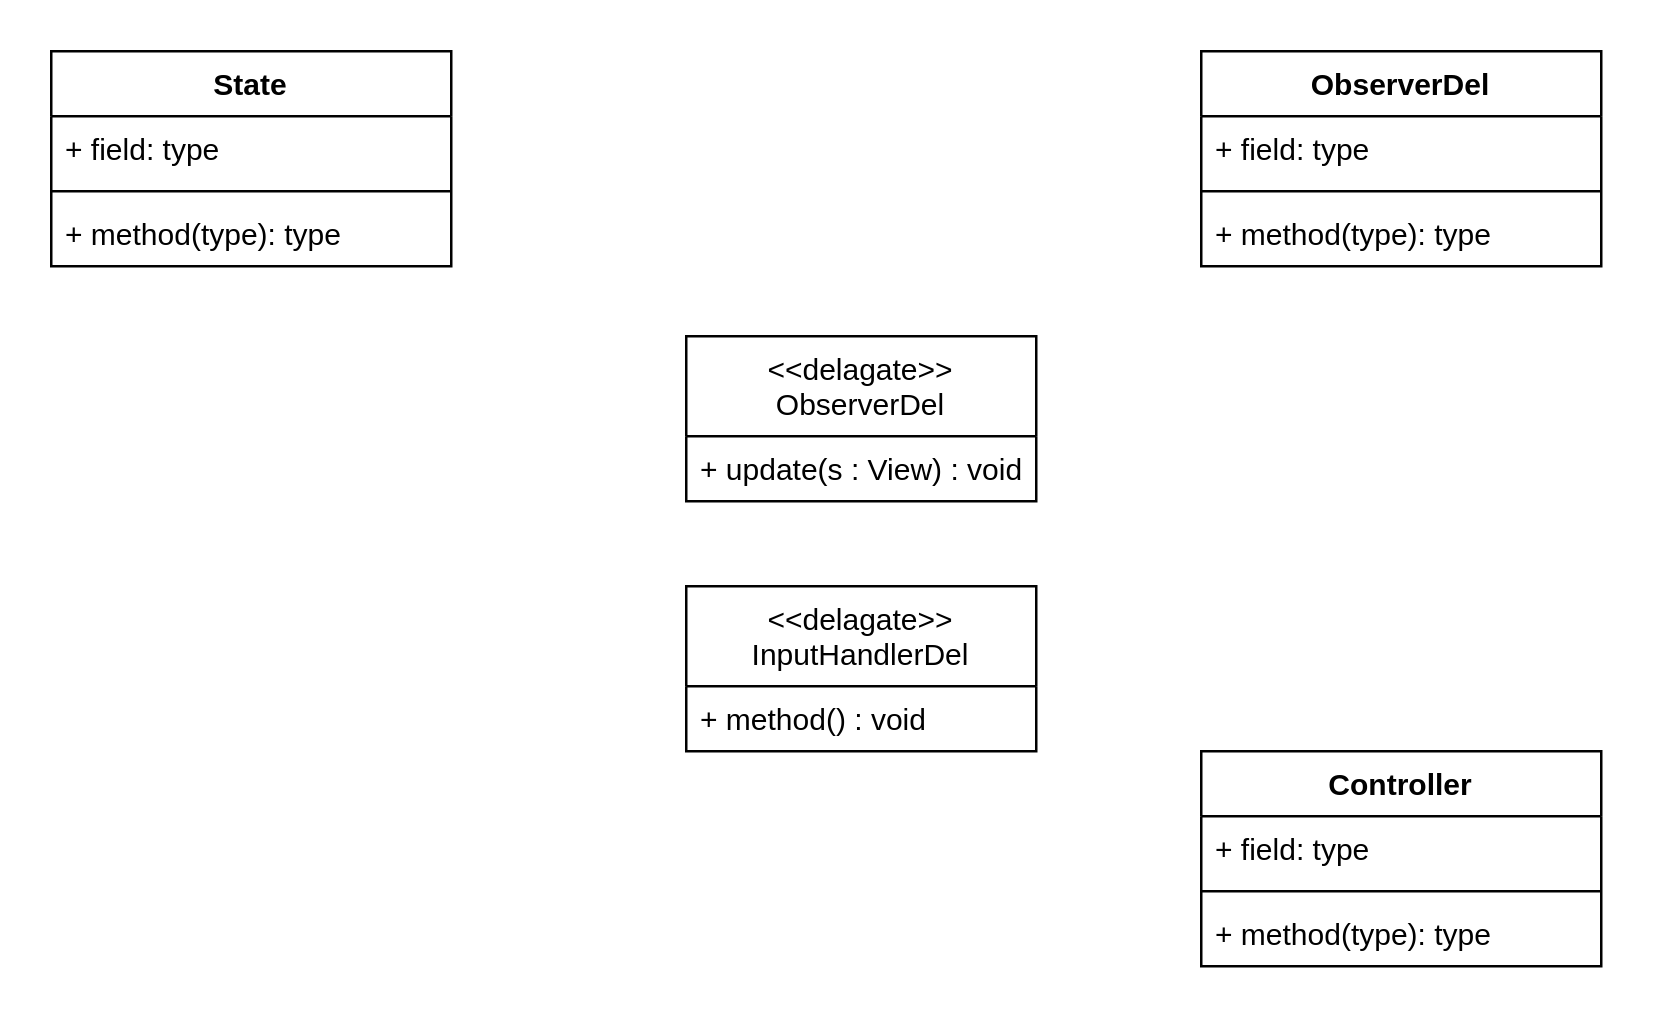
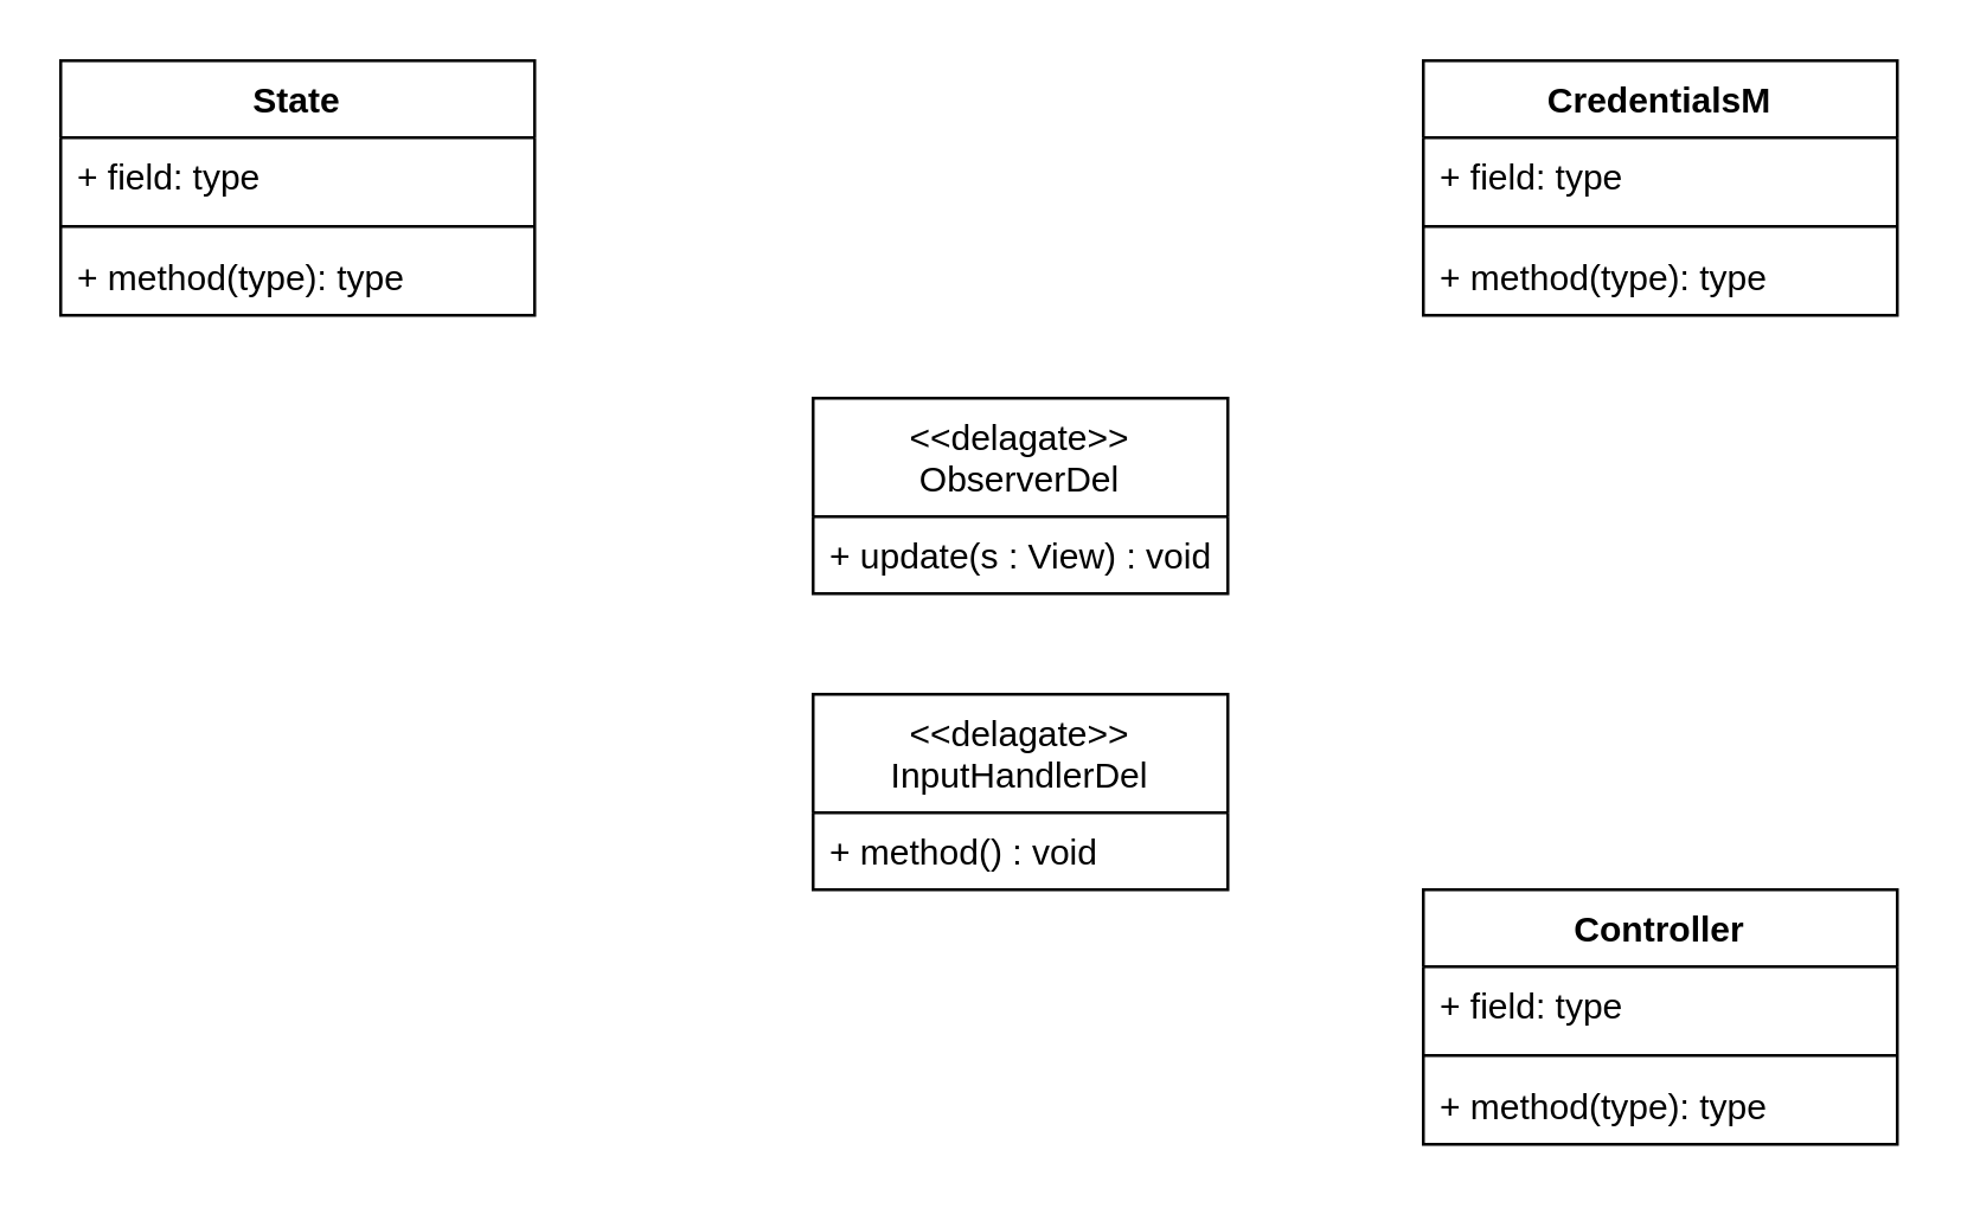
  <mxCell id="0" />
  <mxCell id="1" parent="0" />
  <mxCell id="2" value="State" style="swimlane;fontStyle=1;align=center;verticalAlign=top;childLayout=stackLayout;horizontal=1;startSize=26;horizontalStack=0;resizeParent=1;resizeParentMax=0;resizeLast=0;collapsible=1;marginBottom=0;" vertex="1" parent="1"><mxGeometry x="20" y="20" width="160" height="86" as="geometry" /></mxCell>
  <mxCell id="3" value="+ field: type" style="text;strokeColor=none;fillColor=none;align=left;verticalAlign=top;spacingLeft=4;spacingRight=4;overflow=hidden;rotatable=0;points=[[0,0.5],[1,0.5]];portConstraint=eastwest;" vertex="1" parent="2"><mxGeometry y="26" width="160" height="26" as="geometry" /></mxCell>
  <mxCell id="4" value="" style="line;strokeWidth=1;fillColor=none;align=left;verticalAlign=middle;spacingTop=-1;spacingLeft=3;spacingRight=3;rotatable=0;labelPosition=right;points=[];portConstraint=eastwest;strokeColor=inherit;" vertex="1" parent="2"><mxGeometry y="52" width="160" height="8" as="geometry" /></mxCell>
  <mxCell id="5" value="+ method(type): type" style="text;strokeColor=none;fillColor=none;align=left;verticalAlign=top;spacingLeft=4;spacingRight=4;overflow=hidden;rotatable=0;points=[[0,0.5],[1,0.5]];portConstraint=eastwest;" vertex="1" parent="2"><mxGeometry y="60" width="160" height="26" as="geometry" /></mxCell>
- <mxCell id="6" value="ObserverDel" style="swimlane;fontStyle=1;align=center;verticalAlign=top;childLayout=stackLayout;horizontal=1;startSize=26;horizontalStack=0;resizeParent=1;resizeParentMax=0;resizeLast=0;collapsible=1;marginBottom=0;" vertex="1" parent="1"><mxGeometry x="480" y="20" width="160" height="86" as="geometry" /></mxCell>
+ <mxCell id="6" value="CredentialsM" style="swimlane;fontStyle=1;align=center;verticalAlign=top;childLayout=stackLayout;horizontal=1;startSize=26;horizontalStack=0;resizeParent=1;resizeParentMax=0;resizeLast=0;collapsible=1;marginBottom=0;" vertex="1" parent="1"><mxGeometry x="480" y="20" width="160" height="86" as="geometry" /></mxCell>
  <mxCell id="7" value="+ field: type" style="text;strokeColor=none;fillColor=none;align=left;verticalAlign=top;spacingLeft=4;spacingRight=4;overflow=hidden;rotatable=0;points=[[0,0.5],[1,0.5]];portConstraint=eastwest;" vertex="1" parent="6"><mxGeometry y="26" width="160" height="26" as="geometry" /></mxCell>
  <mxCell id="8" value="" style="line;strokeWidth=1;fillColor=none;align=left;verticalAlign=middle;spacingTop=-1;spacingLeft=3;spacingRight=3;rotatable=0;labelPosition=right;points=[];portConstraint=eastwest;strokeColor=inherit;" vertex="1" parent="6"><mxGeometry y="52" width="160" height="8" as="geometry" /></mxCell>
  <mxCell id="9" value="+ method(type): type" style="text;strokeColor=none;fillColor=none;align=left;verticalAlign=top;spacingLeft=4;spacingRight=4;overflow=hidden;rotatable=0;points=[[0,0.5],[1,0.5]];portConstraint=eastwest;" vertex="1" parent="6"><mxGeometry y="60" width="160" height="26" as="geometry" /></mxCell>
  <mxCell id="10" value="Controller" style="swimlane;fontStyle=1;align=center;verticalAlign=top;childLayout=stackLayout;horizontal=1;startSize=26;horizontalStack=0;resizeParent=1;resizeParentMax=0;resizeLast=0;collapsible=1;marginBottom=0;" vertex="1" parent="1"><mxGeometry x="480" y="300" width="160" height="86" as="geometry" /></mxCell>
  <mxCell id="11" value="+ field: type" style="text;strokeColor=none;fillColor=none;align=left;verticalAlign=top;spacingLeft=4;spacingRight=4;overflow=hidden;rotatable=0;points=[[0,0.5],[1,0.5]];portConstraint=eastwest;" vertex="1" parent="10"><mxGeometry y="26" width="160" height="26" as="geometry" /></mxCell>
  <mxCell id="12" value="" style="line;strokeWidth=1;fillColor=none;align=left;verticalAlign=middle;spacingTop=-1;spacingLeft=3;spacingRight=3;rotatable=0;labelPosition=right;points=[];portConstraint=eastwest;strokeColor=inherit;" vertex="1" parent="10"><mxGeometry y="52" width="160" height="8" as="geometry" /></mxCell>
  <mxCell id="13" value="+ method(type): type" style="text;strokeColor=none;fillColor=none;align=left;verticalAlign=top;spacingLeft=4;spacingRight=4;overflow=hidden;rotatable=0;points=[[0,0.5],[1,0.5]];portConstraint=eastwest;" vertex="1" parent="10"><mxGeometry y="60" width="160" height="26" as="geometry" /></mxCell>
  <mxCell id="14" value="&lt;&lt;delagate&gt;&gt;&#10;ObserverDel" style="swimlane;fontStyle=0;childLayout=stackLayout;horizontal=1;startSize=40;fillColor=none;horizontalStack=0;resizeParent=1;resizeParentMax=0;resizeLast=0;collapsible=1;marginBottom=0;" vertex="1" parent="1"><mxGeometry x="274" y="134" width="140" height="66" as="geometry" /></mxCell>
  <mxCell id="15" value="+ update(s : View) : void" style="text;strokeColor=none;fillColor=none;align=left;verticalAlign=top;spacingLeft=4;spacingRight=4;overflow=hidden;rotatable=0;points=[[0,0.5],[1,0.5]];portConstraint=eastwest;" vertex="1" parent="14"><mxGeometry y="40" width="140" height="26" as="geometry" /></mxCell>
  <mxCell id="16" value="&lt;&lt;delagate&gt;&gt;&#10;InputHandlerDel" style="swimlane;fontStyle=0;childLayout=stackLayout;horizontal=1;startSize=40;fillColor=none;horizontalStack=0;resizeParent=1;resizeParentMax=0;resizeLast=0;collapsible=1;marginBottom=0;" vertex="1" parent="1"><mxGeometry x="274" y="234" width="140" height="66" as="geometry" /></mxCell>
  <mxCell id="17" value="+ method() : void" style="text;strokeColor=none;fillColor=none;align=left;verticalAlign=top;spacingLeft=4;spacingRight=4;overflow=hidden;rotatable=0;points=[[0,0.5],[1,0.5]];portConstraint=eastwest;" vertex="1" parent="16"><mxGeometry y="40" width="140" height="26" as="geometry" /></mxCell>
